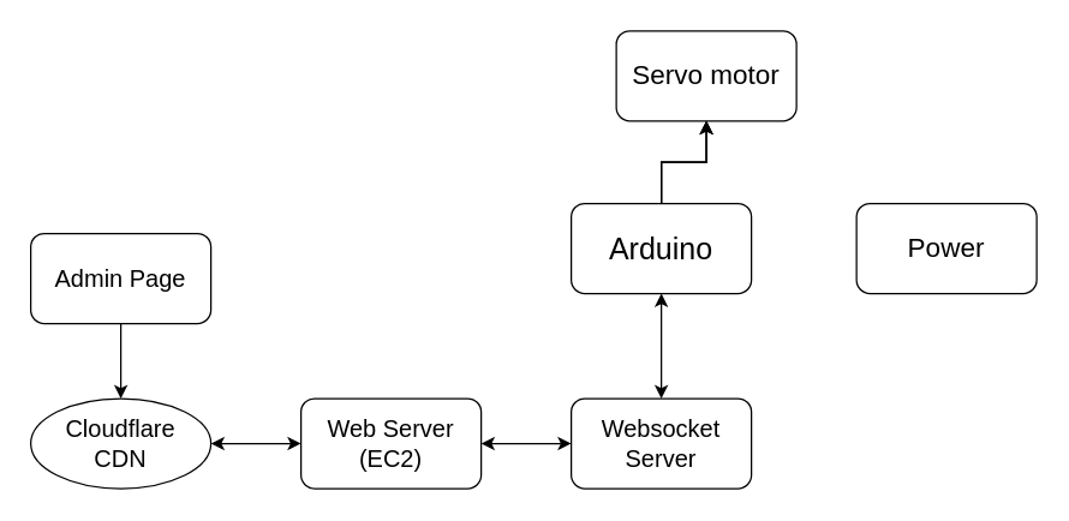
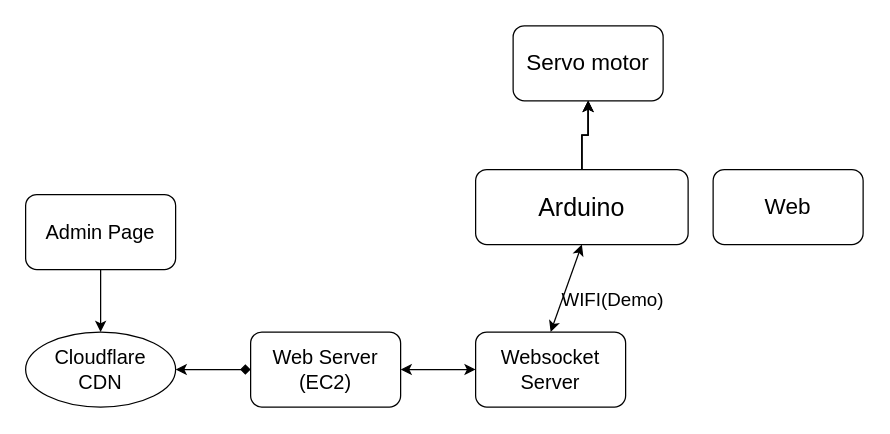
  <mxCell id="0" />
  <mxCell id="1" parent="0" />
  <mxCell id="2" value="" style="edgeStyle=orthogonalEdgeStyle;rounded=0;orthogonalLoop=1;jettySize=auto;html=1;" parent="1" source="5" target="6" edge="1"><mxGeometry relative="1" as="geometry" /></mxCell>
  <mxCell id="3" value="" style="edgeStyle=orthogonalEdgeStyle;rounded=0;orthogonalLoop=1;jettySize=auto;html=1;" parent="1" source="5" target="6" edge="1"><mxGeometry relative="1" as="geometry" /></mxCell>
  <mxCell id="4" value="" style="edgeStyle=orthogonalEdgeStyle;rounded=0;orthogonalLoop=1;jettySize=auto;html=1;" parent="1" source="5" target="6" edge="1"><mxGeometry relative="1" as="geometry" /></mxCell>
- <mxCell id="5" value="&lt;span style=&quot;font-size: 20px;&quot;&gt;Arduino&lt;/span&gt;" style="rounded=1;whiteSpace=wrap;html=1;" parent="1" vertex="1"><mxGeometry x="380" y="135" width="120" height="60" as="geometry" /></mxCell>
+ <mxCell id="5" value="&lt;span style=&quot;font-size: 20px;&quot;&gt;Arduino&lt;/span&gt;" style="rounded=1;whiteSpace=wrap;html=1;" parent="1" vertex="1"><mxGeometry x="380" y="135" width="170" height="60" as="geometry" /></mxCell>
  <mxCell id="6" value="&lt;font style=&quot;font-size: 18px;&quot;&gt;Servo motor&lt;/font&gt;" style="rounded=1;whiteSpace=wrap;html=1;" parent="1" vertex="1"><mxGeometry x="410" y="20" width="120" height="60" as="geometry" /></mxCell>
  <mxCell id="7" value="&lt;span style=&quot;font-size: 16px;&quot;&gt;Websocket&lt;/span&gt;&lt;div&gt;&lt;span style=&quot;font-size: 16px;&quot;&gt;Server&lt;/span&gt;&lt;/div&gt;" style="rounded=1;whiteSpace=wrap;html=1;" parent="1" vertex="1"><mxGeometry x="380" y="265" width="120" height="60" as="geometry" /></mxCell>
  <mxCell id="8" value="" style="endArrow=classic;startArrow=classic;html=1;rounded=0;entryX=0.5;entryY=1;entryDx=0;entryDy=0;exitX=0.5;exitY=0;exitDx=0;exitDy=0;" parent="1" source="7" target="5" edge="1"><mxGeometry width="50" height="50" relative="1" as="geometry"><mxPoint x="190" y="265" as="sourcePoint" /><mxPoint x="320" y="215" as="targetPoint" /></mxGeometry></mxCell>
  <mxCell id="9" value="&lt;font style=&quot;font-size: 16px;&quot;&gt;Web Server&lt;/font&gt;&lt;div&gt;&lt;font style=&quot;font-size: 16px;&quot;&gt;(EC2)&lt;/font&gt;&lt;/div&gt;" style="rounded=1;whiteSpace=wrap;html=1;" parent="1" vertex="1"><mxGeometry x="200" y="265" width="120" height="60" as="geometry" /></mxCell>
+ <mxCell id="10" value="&lt;font style=&quot;font-size: 15px;&quot;&gt;WIFI(Demo)&lt;/font&gt;" style="text;html=1;align=center;verticalAlign=middle;whiteSpace=wrap;rounded=0;" parent="1" vertex="1"><mxGeometry x="450" y="223.75" width="80" height="30" as="geometry" /></mxCell>
  <mxCell id="11" value="" style="endArrow=classic;startArrow=classic;html=1;rounded=0;exitX=1;exitY=0.5;exitDx=0;exitDy=0;entryX=0;entryY=0.5;entryDx=0;entryDy=0;" parent="1" source="9" target="7" edge="1"><mxGeometry width="50" height="50" relative="1" as="geometry"><mxPoint x="420" y="225" as="sourcePoint" /><mxPoint x="470" y="175" as="targetPoint" /></mxGeometry></mxCell>
  <mxCell id="12" value="&lt;font style=&quot;font-size: 16px;&quot;&gt;Cloudflare&lt;/font&gt;&lt;div&gt;&lt;font style=&quot;font-size: 16px;&quot;&gt;CDN&lt;/font&gt;&lt;/div&gt;" style="ellipse;whiteSpace=wrap;html=1;" parent="1" vertex="1"><mxGeometry x="20" y="265" width="120" height="60" as="geometry" /></mxCell>
- <mxCell id="13" value="" style="endArrow=classic;startArrow=classic;html=1;rounded=0;exitX=1;exitY=0.5;exitDx=0;exitDy=0;entryX=0;entryY=0.5;entryDx=0;entryDy=0;" parent="1" source="12" target="9" edge="1"><mxGeometry width="50" height="50" relative="1" as="geometry"><mxPoint x="330" y="205" as="sourcePoint" /><mxPoint x="380" y="155" as="targetPoint" /></mxGeometry></mxCell>
+ <mxCell id="13" value="" style="endArrow=diamond;startArrow=classic;html=1;rounded=0;exitX=1;exitY=0.5;exitDx=0;exitDy=0;entryX=0;entryY=0.5;entryDx=0;entryDy=0;" parent="1" source="12" target="9" edge="1"><mxGeometry width="50" height="50" relative="1" as="geometry"><mxPoint x="330" y="205" as="sourcePoint" /><mxPoint x="380" y="155" as="targetPoint" /></mxGeometry></mxCell>
  <mxCell id="14" style="edgeStyle=orthogonalEdgeStyle;rounded=0;orthogonalLoop=1;jettySize=auto;html=1;entryX=0.5;entryY=0;entryDx=0;entryDy=0;" edge="1" parent="1" source="15" target="12"><mxGeometry relative="1" as="geometry" /></mxCell>
  <mxCell id="15" value="&lt;span style=&quot;font-size: 16px;&quot;&gt;Admin Page&lt;/span&gt;" style="rounded=1;whiteSpace=wrap;html=1;" parent="1" vertex="1"><mxGeometry x="20" y="155" width="120" height="60" as="geometry" /></mxCell>
- <mxCell id="16" value="&lt;font style=&quot;font-size: 18px;&quot;&gt;Power&lt;/font&gt;" style="rounded=1;whiteSpace=wrap;html=1;" parent="1" vertex="1"><mxGeometry x="570" y="135" width="120" height="60" as="geometry" /></mxCell>
+ <mxCell id="16" value="&lt;font style=&quot;font-size: 18px;&quot;&gt;Web&lt;/font&gt;" style="rounded=1;whiteSpace=wrap;html=1;" parent="1" vertex="1"><mxGeometry x="570" y="135" width="120" height="60" as="geometry" /></mxCell>
